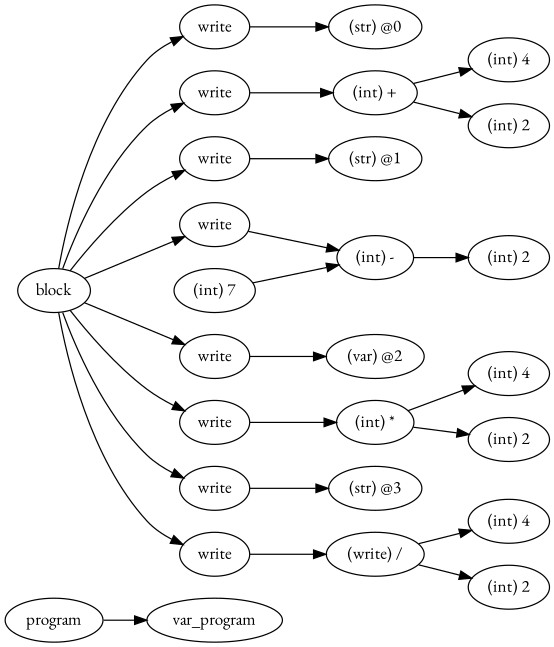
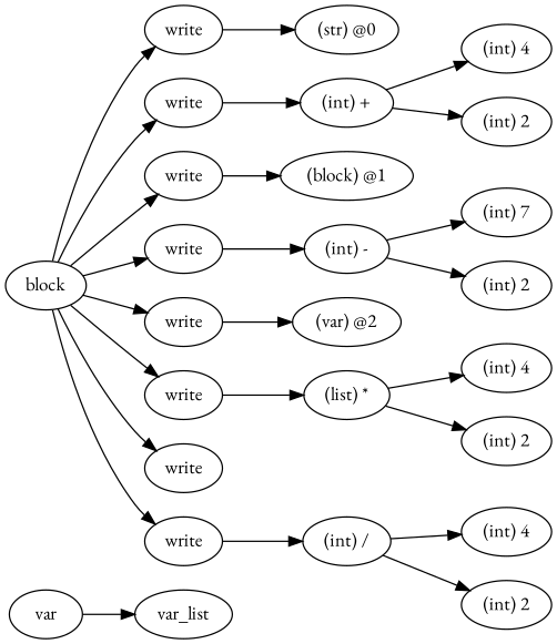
  digraph {
    fontname="EB Garamond"
    ordering=out
    rankdir=LR
    node [fontname="EB Garamond"]
    edge [fontname="EB Garamond"]
-   n1 [label=program]
-   n2 [label=var_program]
+   n1 [label=var]
+   n2 [label=var_list]
    n3 [label=block]
    n4 [label=write]
    n5 [label=write]
    n6 [label=write]
    n7 [label=write]
    n8 [label=write]
    n9 [label=write]
    n10 [label=write]
    n11 [label=write]
    n12 [label="(str) @0"]
    n13 [label="(int) +"]
-   n14 [label="(str) @1"]
+   n14 [label="(block) @1"]
    n15 [label="(int) -"]
    n16 [label="(var) @2"]
-   n17 [label="(int) *"]
-   n18 [label="(str) @3"]
-   n19 [label="(write) /"]
+   n17 [label="(list) *"]
+   n19 [label="(int) /"]
    n20 [label="(int) 4"]
    n21 [label="(int) 2"]
    n22 [label="(int) 7"]
    n23 [label="(int) 2"]
    n24 [label="(int) 4"]
    n25 [label="(int) 2"]
    n26 [label="(int) 4"]
    n27 [label="(int) 2"]
    n1 -> n2
    n3 -> n4
    n3 -> n5
    n3 -> n6
    n3 -> n7
    n3 -> n8
    n3 -> n9
    n3 -> n10
    n3 -> n11
    n4 -> n12
    n5 -> n13
    n6 -> n14
    n7 -> n15
    n8 -> n16
    n9 -> n17
-   n10 -> n18
    n11 -> n19
    n13 -> n20
    n13 -> n21
-   n22 -> n15
+   n15 -> n22
    n15 -> n23
    n17 -> n24
    n17 -> n25
    n19 -> n26
    n19 -> n27
  }
